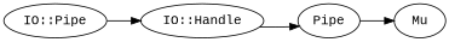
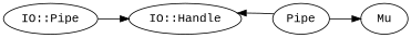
  digraph {
    bgcolor="#FFFFFF"
    fontname="Liberation Mono"
    rankdir=LR
    splines=polyline
    node [color="#000000" fontcolor="#000000" fontname="Liberation Mono"]
    edge [color="#000000" fontname="Liberation Mono"]
    "IO::Pipe"
    "IO::Handle"
    n3 [label=Pipe]
    Mu
    "IO::Pipe" -> "IO::Handle"
-   "IO::Handle" -> n3
+   n3 -> "IO::Handle"
    n3 -> Mu
  }
